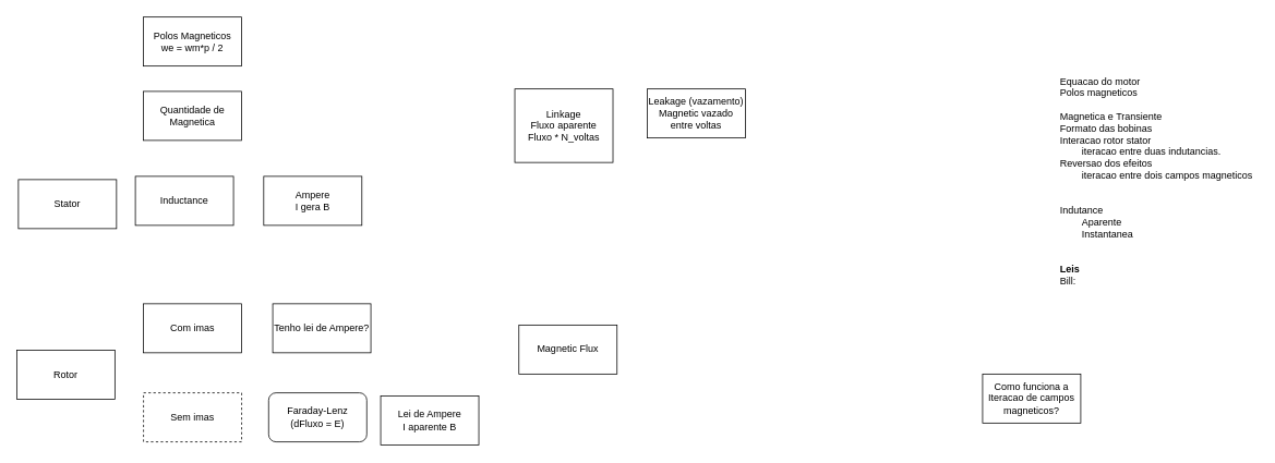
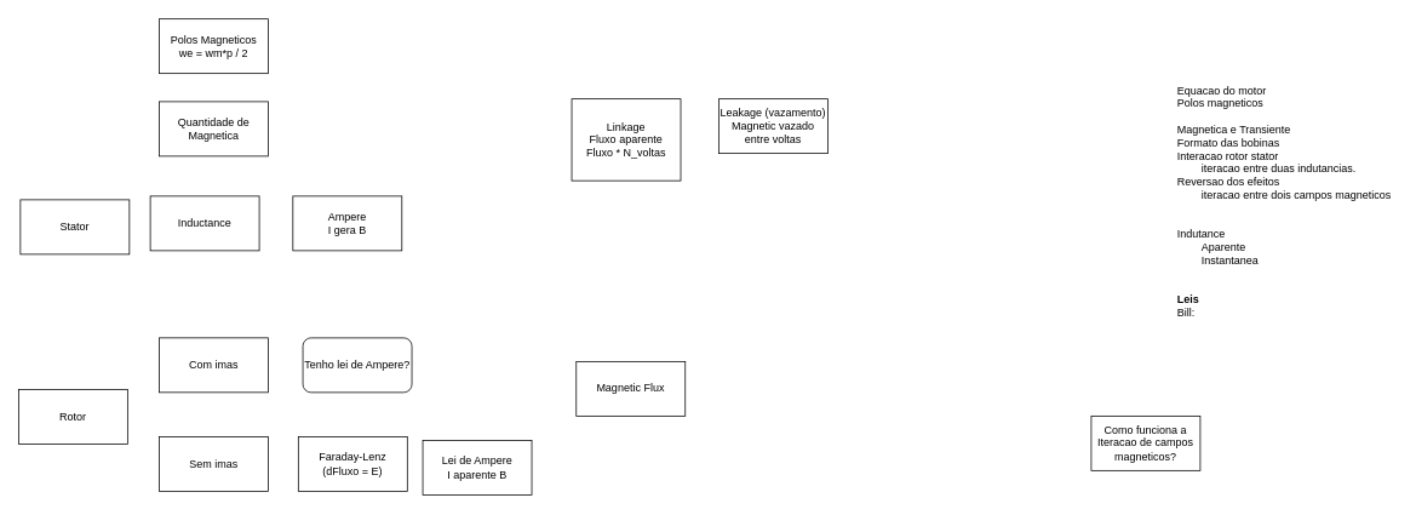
  <mxCell id="0" />
  <mxCell id="1" parent="0" />
  <mxCell id="2" value="Magnetic Flux " style="whiteSpace=wrap;html=1;" vertex="1" parent="1"><mxGeometry x="634" y="397" width="120" height="60" as="geometry" /></mxCell>
  <mxCell id="3" value="Inductance" style="whiteSpace=wrap;html=1;" vertex="1" parent="1"><mxGeometry x="165" y="215" width="120" height="60" as="geometry" /></mxCell>
  <mxCell id="4" value="&lt;div&gt;Equacao do motor&lt;br&gt;Polos magneticos&lt;br&gt;&lt;/div&gt;&lt;div&gt;&lt;br&gt;&lt;/div&gt;&lt;div&gt;Magnetica e Transiente&lt;br&gt;&lt;/div&gt;&lt;div&gt;Formato das bobinas&lt;/div&gt;&lt;div&gt;Interacao rotor stator&lt;/div&gt;&lt;div&gt;&lt;span style=&quot;white-space: pre;&quot;&gt;&#09;&lt;/span&gt;iteracao entre duas indutancias. Reversao dos efeitos&lt;br&gt;&lt;/div&gt;&lt;div&gt;&lt;span style=&quot;white-space: pre;&quot;&gt;&#09;&lt;/span&gt;iteracao entre dois campos magneticos&lt;/div&gt;&lt;div&gt;&lt;span style=&quot;white-space: pre;&quot;&gt;&#09;&lt;/span&gt;&lt;br&gt;&lt;/div&gt;&lt;div&gt;&lt;br&gt;&lt;/div&gt;&lt;div&gt;Indutance&lt;/div&gt;&lt;div&gt;&lt;span style=&quot;white-space: pre;&quot;&gt;&#09;&lt;/span&gt;Aparente&lt;/div&gt;&lt;div&gt;&lt;span style=&quot;white-space: pre;&quot;&gt;&#09;&lt;/span&gt;Instantanea&lt;br&gt;&lt;/div&gt;&lt;div&gt;&lt;br&gt;&lt;/div&gt;&lt;br&gt;&lt;div&gt;&lt;b&gt;Leis&lt;/b&gt;&lt;/div&gt;&lt;div&gt;Bill:&lt;/div&gt;" style="text;strokeColor=none;align=left;fillColor=none;html=1;verticalAlign=middle;whiteSpace=wrap;rounded=0;" vertex="1" parent="1"><mxGeometry x="1294" y="24" width="243" height="393" as="geometry" /></mxCell>
  <mxCell id="5" value="&lt;div&gt;Linkage&lt;/div&gt;&lt;div&gt;Fluxo aparente&lt;/div&gt;&lt;div&gt;Fluxo * N_voltas&lt;br&gt;&lt;/div&gt;" style="whiteSpace=wrap;html=1;" vertex="1" parent="1"><mxGeometry x="629" y="108" width="120" height="90" as="geometry" /></mxCell>
  <mxCell id="6" value="&lt;div&gt;Leakage (vazamento)&lt;br&gt;&lt;/div&gt;&lt;div&gt;Magnetic vazado entre voltas&lt;br&gt;&lt;/div&gt;" style="whiteSpace=wrap;html=1;" vertex="1" parent="1"><mxGeometry x="791" y="108" width="120" height="60" as="geometry" /></mxCell>
- <mxCell id="7" value="&lt;div&gt;Faraday-Lenz&lt;/div&gt;&lt;div&gt;(dFluxo = E)&lt;br&gt;&lt;/div&gt;" style="whiteSpace=wrap;html=1;rounded=1;" vertex="1" parent="1"><mxGeometry x="328" y="480" width="120" height="60" as="geometry" /></mxCell>
+ <mxCell id="7" value="&lt;div&gt;Faraday-Lenz&lt;/div&gt;&lt;div&gt;(dFluxo = E)&lt;br&gt;&lt;/div&gt;" style="whiteSpace=wrap;html=1;" vertex="1" parent="1"><mxGeometry x="328" y="480" width="120" height="60" as="geometry" /></mxCell>
  <mxCell id="8" value="&lt;div&gt;Ampere&lt;/div&gt;&lt;div&gt;I gera B&lt;br&gt;&lt;/div&gt;" style="whiteSpace=wrap;html=1;" vertex="1" parent="1"><mxGeometry x="322" y="215" width="120" height="60" as="geometry" /></mxCell>
  <mxCell id="9" value="&lt;div&gt;Polos Magneticos&lt;/div&gt;&lt;div&gt;we = wm*p / 2&lt;br&gt;&lt;/div&gt;" style="whiteSpace=wrap;html=1;" vertex="1" parent="1"><mxGeometry x="175" y="20" width="120" height="60" as="geometry" /></mxCell>
  <mxCell id="10" value="Stator" style="whiteSpace=wrap;html=1;" vertex="1" parent="1"><mxGeometry x="22" y="219" width="120" height="60" as="geometry" /></mxCell>
  <mxCell id="11" value="Rotor" style="whiteSpace=wrap;html=1;" vertex="1" parent="1"><mxGeometry x="20" y="428" width="120" height="60" as="geometry" /></mxCell>
- <mxCell id="12" value="Sem imas" style="whiteSpace=wrap;html=1;dashed=1;" vertex="1" parent="1"><mxGeometry x="175" y="480" width="120" height="60" as="geometry" /></mxCell>
+ <mxCell id="12" value="Sem imas" style="whiteSpace=wrap;html=1;" vertex="1" parent="1"><mxGeometry x="175" y="480" width="120" height="60" as="geometry" /></mxCell>
  <mxCell id="13" value="Com imas" style="whiteSpace=wrap;html=1;" vertex="1" parent="1"><mxGeometry x="175" y="371" width="120" height="60" as="geometry" /></mxCell>
  <mxCell id="14" value="Como funciona a Iteracao de campos magneticos?" style="whiteSpace=wrap;html=1;" vertex="1" parent="1"><mxGeometry x="1201" y="457" width="120" height="60" as="geometry" /></mxCell>
  <mxCell id="15" value="Lei de Ampere&lt;div&gt;I aparente B&lt;br&gt;&lt;/div&gt;" style="whiteSpace=wrap;html=1;" vertex="1" parent="1"><mxGeometry x="465" y="484" width="120" height="60" as="geometry" /></mxCell>
- <mxCell id="16" value="Tenho lei de Ampere?" style="whiteSpace=wrap;html=1;" vertex="1" parent="1"><mxGeometry x="333" y="371" width="120" height="60" as="geometry" /></mxCell>
+ <mxCell id="16" value="Tenho lei de Ampere?" style="whiteSpace=wrap;html=1;rounded=1;" vertex="1" parent="1"><mxGeometry x="333" y="371" width="120" height="60" as="geometry" /></mxCell>
  <mxCell id="17" value="Quantidade de Magnetica" style="whiteSpace=wrap;html=1;" vertex="1" parent="1"><mxGeometry x="175" y="111" width="120" height="60" as="geometry" /></mxCell>
